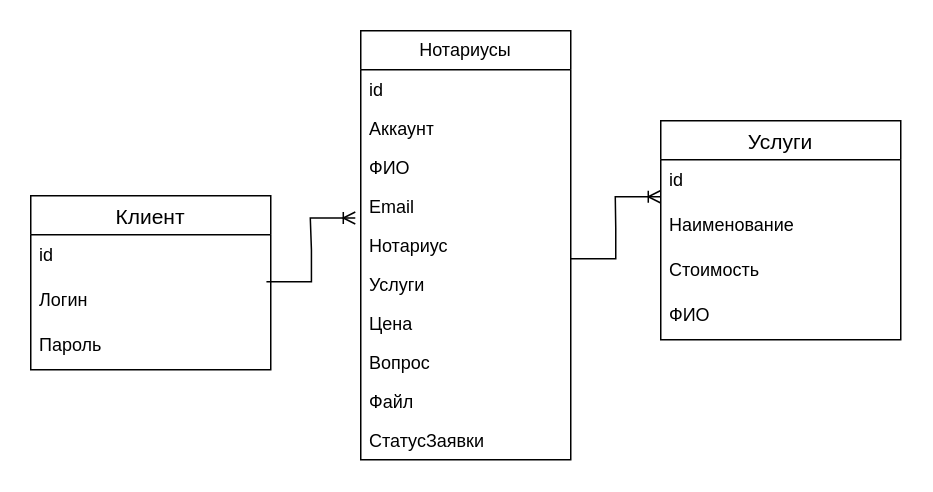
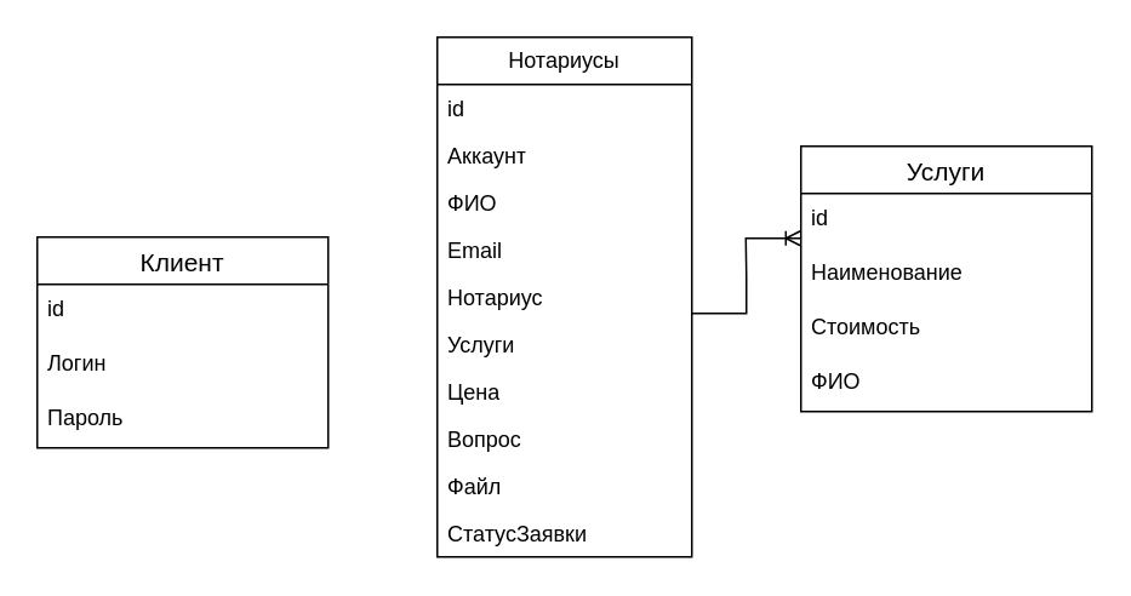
  <mxCell id="0" />
  <mxCell id="1" parent="0" />
  <mxCell id="2" value="Нотариусы" style="swimlane;fontStyle=0;childLayout=stackLayout;horizontal=1;startSize=26;fillColor=none;horizontalStack=0;resizeParent=1;resizeParentMax=0;resizeLast=0;collapsible=1;marginBottom=0;whiteSpace=wrap;html=1;" parent="1" vertex="1"><mxGeometry x="240" y="20" width="140" height="286" as="geometry"><mxRectangle x="170" y="280" width="100" height="30" as="alternateBounds" /></mxGeometry></mxCell>
  <mxCell id="3" value="id" style="text;strokeColor=none;fillColor=none;align=left;verticalAlign=top;spacingLeft=4;spacingRight=4;overflow=hidden;rotatable=0;points=[[0,0.5],[1,0.5]];portConstraint=eastwest;whiteSpace=wrap;html=1;" parent="2" vertex="1"><mxGeometry y="26" width="140" height="26" as="geometry" /></mxCell>
  <mxCell id="4" value="Аккаунт&lt;div&gt;&lt;br&gt;&lt;/div&gt;" style="text;strokeColor=none;fillColor=none;align=left;verticalAlign=top;spacingLeft=4;spacingRight=4;overflow=hidden;rotatable=0;points=[[0,0.5],[1,0.5]];portConstraint=eastwest;whiteSpace=wrap;html=1;" parent="2" vertex="1"><mxGeometry y="52" width="140" height="26" as="geometry" /></mxCell>
  <mxCell id="5" value="&lt;div&gt;ФИО&lt;/div&gt;" style="text;strokeColor=none;fillColor=none;align=left;verticalAlign=top;spacingLeft=4;spacingRight=4;overflow=hidden;rotatable=0;points=[[0,0.5],[1,0.5]];portConstraint=eastwest;whiteSpace=wrap;html=1;" parent="2" vertex="1"><mxGeometry y="78" width="140" height="26" as="geometry" /></mxCell>
  <mxCell id="6" value="&lt;div&gt;Email&lt;/div&gt;" style="text;strokeColor=none;fillColor=none;align=left;verticalAlign=top;spacingLeft=4;spacingRight=4;overflow=hidden;rotatable=0;points=[[0,0.5],[1,0.5]];portConstraint=eastwest;whiteSpace=wrap;html=1;" parent="2" vertex="1"><mxGeometry y="104" width="140" height="26" as="geometry" /></mxCell>
  <mxCell id="7" value="&lt;div&gt;Нотариус&lt;/div&gt;" style="text;strokeColor=none;fillColor=none;align=left;verticalAlign=top;spacingLeft=4;spacingRight=4;overflow=hidden;rotatable=0;points=[[0,0.5],[1,0.5]];portConstraint=eastwest;whiteSpace=wrap;html=1;" parent="2" vertex="1"><mxGeometry y="130" width="140" height="26" as="geometry" /></mxCell>
  <mxCell id="8" value="&lt;div&gt;Услуги&lt;/div&gt;" style="text;strokeColor=none;fillColor=none;align=left;verticalAlign=top;spacingLeft=4;spacingRight=4;overflow=hidden;rotatable=0;points=[[0,0.5],[1,0.5]];portConstraint=eastwest;whiteSpace=wrap;html=1;" parent="2" vertex="1"><mxGeometry y="156" width="140" height="26" as="geometry" /></mxCell>
  <mxCell id="9" value="&lt;div&gt;Цена&lt;/div&gt;" style="text;strokeColor=none;fillColor=none;align=left;verticalAlign=top;spacingLeft=4;spacingRight=4;overflow=hidden;rotatable=0;points=[[0,0.5],[1,0.5]];portConstraint=eastwest;whiteSpace=wrap;html=1;" parent="2" vertex="1"><mxGeometry y="182" width="140" height="26" as="geometry" /></mxCell>
  <mxCell id="10" value="&lt;div&gt;Вопрос&lt;/div&gt;" style="text;strokeColor=none;fillColor=none;align=left;verticalAlign=top;spacingLeft=4;spacingRight=4;overflow=hidden;rotatable=0;points=[[0,0.5],[1,0.5]];portConstraint=eastwest;whiteSpace=wrap;html=1;" parent="2" vertex="1"><mxGeometry y="208" width="140" height="26" as="geometry" /></mxCell>
  <mxCell id="11" value="&lt;div&gt;Файл&lt;/div&gt;" style="text;strokeColor=none;fillColor=none;align=left;verticalAlign=top;spacingLeft=4;spacingRight=4;overflow=hidden;rotatable=0;points=[[0,0.5],[1,0.5]];portConstraint=eastwest;whiteSpace=wrap;html=1;" parent="2" vertex="1"><mxGeometry y="234" width="140" height="26" as="geometry" /></mxCell>
  <mxCell id="12" value="&lt;div&gt;СтатусЗаявки&lt;/div&gt;" style="text;strokeColor=none;fillColor=none;align=left;verticalAlign=top;spacingLeft=4;spacingRight=4;overflow=hidden;rotatable=0;points=[[0,0.5],[1,0.5]];portConstraint=eastwest;whiteSpace=wrap;html=1;" parent="2" vertex="1"><mxGeometry y="260" width="140" height="26" as="geometry" /></mxCell>
  <mxCell id="13" value="Услуги" style="swimlane;fontStyle=0;childLayout=stackLayout;horizontal=1;startSize=26;horizontalStack=0;resizeParent=1;resizeParentMax=0;resizeLast=0;collapsible=1;marginBottom=0;align=center;fontSize=14;" parent="1" vertex="1"><mxGeometry x="440" y="80" width="160" height="146" as="geometry" /></mxCell>
  <mxCell id="14" value="id" style="text;strokeColor=none;fillColor=none;spacingLeft=4;spacingRight=4;overflow=hidden;rotatable=0;points=[[0,0.5],[1,0.5]];portConstraint=eastwest;fontSize=12;whiteSpace=wrap;html=1;" parent="13" vertex="1"><mxGeometry y="26" width="160" height="30" as="geometry" /></mxCell>
  <mxCell id="15" value="Наименование" style="text;strokeColor=none;fillColor=none;spacingLeft=4;spacingRight=4;overflow=hidden;rotatable=0;points=[[0,0.5],[1,0.5]];portConstraint=eastwest;fontSize=12;whiteSpace=wrap;html=1;" parent="13" vertex="1"><mxGeometry y="56" width="160" height="30" as="geometry" /></mxCell>
  <mxCell id="16" value="Стоимость" style="text;strokeColor=none;fillColor=none;spacingLeft=4;spacingRight=4;overflow=hidden;rotatable=0;points=[[0,0.5],[1,0.5]];portConstraint=eastwest;fontSize=12;whiteSpace=wrap;html=1;" parent="13" vertex="1"><mxGeometry y="86" width="160" height="30" as="geometry" /></mxCell>
  <mxCell id="17" value="ФИО" style="text;strokeColor=none;fillColor=none;spacingLeft=4;spacingRight=4;overflow=hidden;rotatable=0;points=[[0,0.5],[1,0.5]];portConstraint=eastwest;fontSize=12;whiteSpace=wrap;html=1;" parent="13" vertex="1"><mxGeometry y="116" width="160" height="30" as="geometry" /></mxCell>
  <mxCell id="18" value="Клиент" style="swimlane;fontStyle=0;childLayout=stackLayout;horizontal=1;startSize=26;horizontalStack=0;resizeParent=1;resizeParentMax=0;resizeLast=0;collapsible=1;marginBottom=0;align=center;fontSize=14;" vertex="1" parent="1"><mxGeometry x="20" y="130" width="160" height="116" as="geometry" /></mxCell>
  <mxCell id="19" value="id" style="text;strokeColor=none;fillColor=none;spacingLeft=4;spacingRight=4;overflow=hidden;rotatable=0;points=[[0,0.5],[1,0.5]];portConstraint=eastwest;fontSize=12;whiteSpace=wrap;html=1;" vertex="1" parent="18"><mxGeometry y="26" width="160" height="30" as="geometry" /></mxCell>
  <mxCell id="20" value="Логин" style="text;strokeColor=none;fillColor=none;spacingLeft=4;spacingRight=4;overflow=hidden;rotatable=0;points=[[0,0.5],[1,0.5]];portConstraint=eastwest;fontSize=12;whiteSpace=wrap;html=1;" vertex="1" parent="18"><mxGeometry y="56" width="160" height="30" as="geometry" /></mxCell>
  <mxCell id="21" value="Пароль" style="text;strokeColor=none;fillColor=none;spacingLeft=4;spacingRight=4;overflow=hidden;rotatable=0;points=[[0,0.5],[1,0.5]];portConstraint=eastwest;fontSize=12;whiteSpace=wrap;html=1;" vertex="1" parent="18"><mxGeometry y="86" width="160" height="30" as="geometry" /></mxCell>
- <mxCell id="22" value="" style="edgeStyle=entityRelationEdgeStyle;fontSize=12;html=1;endArrow=ERoneToMany;rounded=0;entryX=-0.026;entryY=-0.199;entryDx=0;entryDy=0;entryPerimeter=0;exitX=0.982;exitY=0.044;exitDx=0;exitDy=0;exitPerimeter=0;" edge="1" parent="1" source="20" target="7"><mxGeometry width="100" height="100" relative="1" as="geometry"><mxPoint x="120" y="170" as="sourcePoint" /><mxPoint x="220" y="70" as="targetPoint" /></mxGeometry></mxCell>
  <mxCell id="23" value="" style="edgeStyle=entityRelationEdgeStyle;fontSize=12;html=1;endArrow=ERoneToMany;rounded=0;entryX=-0.002;entryY=0.822;entryDx=0;entryDy=0;entryPerimeter=0;exitX=0.982;exitY=0.044;exitDx=0;exitDy=0;exitPerimeter=0;" edge="1" parent="1" target="14"><mxGeometry width="100" height="100" relative="1" as="geometry"><mxPoint x="380" y="172" as="sourcePoint" /><mxPoint x="439" y="130" as="targetPoint" /><Array as="points"><mxPoint x="593" y="115" /></Array></mxGeometry></mxCell>
